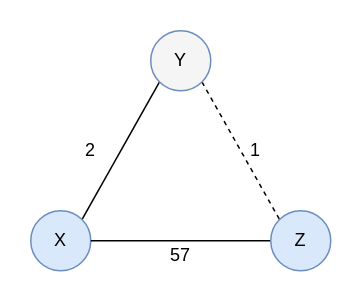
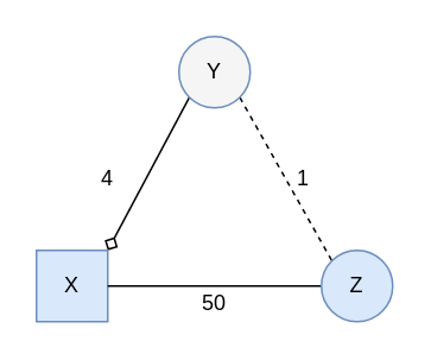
  <mxCell id="0" />
  <mxCell id="1" parent="0" />
- <mxCell id="2" style="rounded=0;orthogonalLoop=1;jettySize=auto;html=1;exitX=0;exitY=1;exitDx=0;exitDy=0;entryX=1;entryY=0;entryDx=0;entryDy=0;endArrow=none;endFill=0;" edge="1" parent="1" source="4" target="5"><mxGeometry relative="1" as="geometry" /></mxCell>
+ <mxCell id="2" style="rounded=0;orthogonalLoop=1;jettySize=auto;html=1;exitX=0;exitY=1;exitDx=0;exitDy=0;entryX=1;entryY=0;entryDx=0;entryDy=0;endArrow=diamond;endFill=0;" edge="1" parent="1" source="4" target="5"><mxGeometry relative="1" as="geometry" /></mxCell>
  <mxCell id="3" style="edgeStyle=none;rounded=0;orthogonalLoop=1;jettySize=auto;html=1;exitX=1;exitY=1;exitDx=0;exitDy=0;entryX=0;entryY=0;entryDx=0;entryDy=0;endArrow=none;endFill=0;dashed=1;" edge="1" parent="1" source="4" target="7"><mxGeometry relative="1" as="geometry" /></mxCell>
  <mxCell id="4" value="Y" style="ellipse;whiteSpace=wrap;html=1;aspect=fixed;rounded=1;comic=0;fillColor=#f5f5f5;strokeColor=#6c8ebf;" vertex="1" parent="1"><mxGeometry x="100" y="20" width="40" height="40" as="geometry" /></mxCell>
- <mxCell id="5" value="X" style="ellipse;whiteSpace=wrap;html=1;aspect=fixed;rounded=1;comic=0;fillColor=#dae8fc;strokeColor=#6c8ebf;" vertex="1" parent="1"><mxGeometry x="20" y="140" width="40" height="40" as="geometry" /></mxCell>
+ <mxCell id="5" value="X" style="whiteSpace=wrap;html=1;aspect=fixed;comic=0;fillColor=#dae8fc;strokeColor=#6c8ebf;rounded=0;" vertex="1" parent="1"><mxGeometry x="20" y="140" width="40" height="40" as="geometry" /></mxCell>
  <mxCell id="6" style="edgeStyle=none;rounded=0;orthogonalLoop=1;jettySize=auto;html=1;exitX=0;exitY=0.5;exitDx=0;exitDy=0;endArrow=none;endFill=0;" edge="1" parent="1" source="7" target="5"><mxGeometry relative="1" as="geometry" /></mxCell>
  <mxCell id="7" value="Z" style="ellipse;whiteSpace=wrap;html=1;aspect=fixed;rounded=1;comic=0;fillColor=#dae8fc;strokeColor=#6c8ebf;" vertex="1" parent="1"><mxGeometry x="180" y="140" width="40" height="40" as="geometry" /></mxCell>
  <mxCell id="8" value="1" style="text;html=1;strokeColor=none;fillColor=none;align=center;verticalAlign=middle;whiteSpace=wrap;rounded=0;comic=0;" vertex="1" parent="1"><mxGeometry x="160" y="90" width="20" height="20" as="geometry" /></mxCell>
- <mxCell id="9" value="2" style="text;html=1;strokeColor=none;fillColor=none;align=center;verticalAlign=middle;whiteSpace=wrap;rounded=0;comic=0;" vertex="1" parent="1"><mxGeometry x="50" y="90" width="20" height="20" as="geometry" /></mxCell>
- <mxCell id="10" value="57" style="text;html=1;strokeColor=none;fillColor=none;align=center;verticalAlign=middle;whiteSpace=wrap;rounded=0;comic=0;" vertex="1" parent="1"><mxGeometry x="110" y="160" width="20" height="20" as="geometry" /></mxCell>
+ <mxCell id="9" value="4" style="text;html=1;strokeColor=none;fillColor=none;align=center;verticalAlign=middle;whiteSpace=wrap;rounded=0;comic=0;" vertex="1" parent="1"><mxGeometry x="50" y="90" width="20" height="20" as="geometry" /></mxCell>
+ <mxCell id="10" value="50" style="text;html=1;strokeColor=none;fillColor=none;align=center;verticalAlign=middle;whiteSpace=wrap;rounded=0;comic=0;" vertex="1" parent="1"><mxGeometry x="110" y="160" width="20" height="20" as="geometry" /></mxCell>
